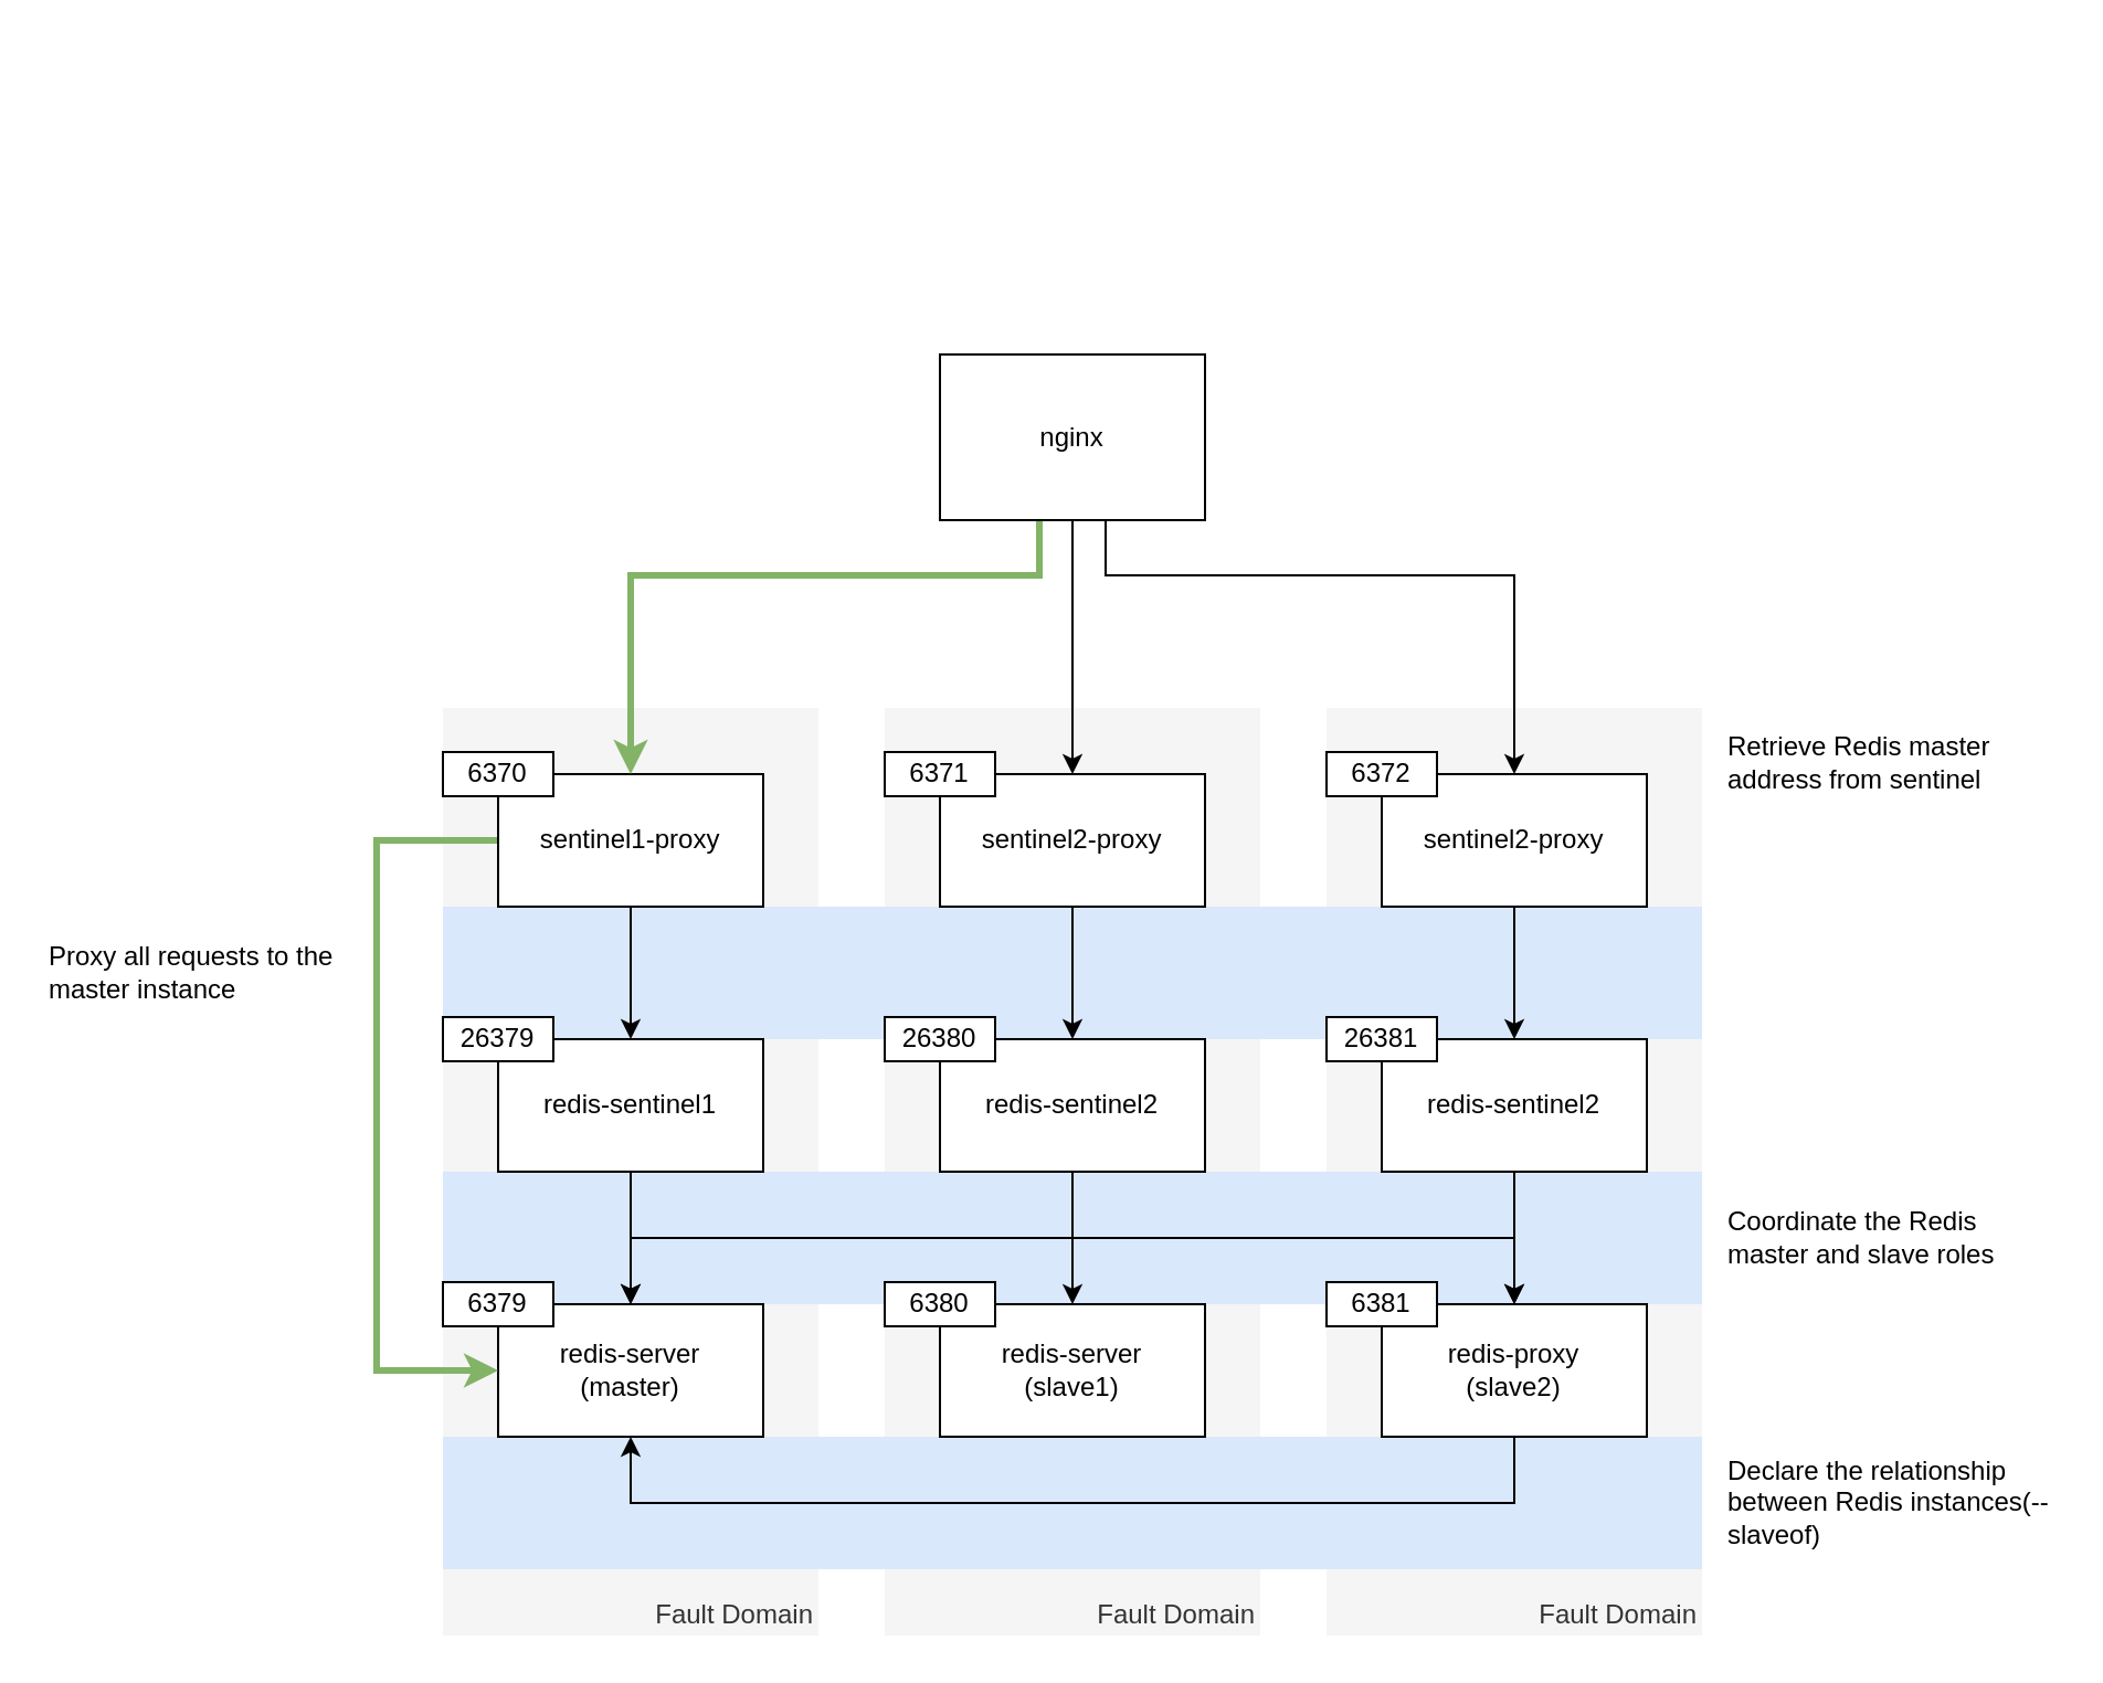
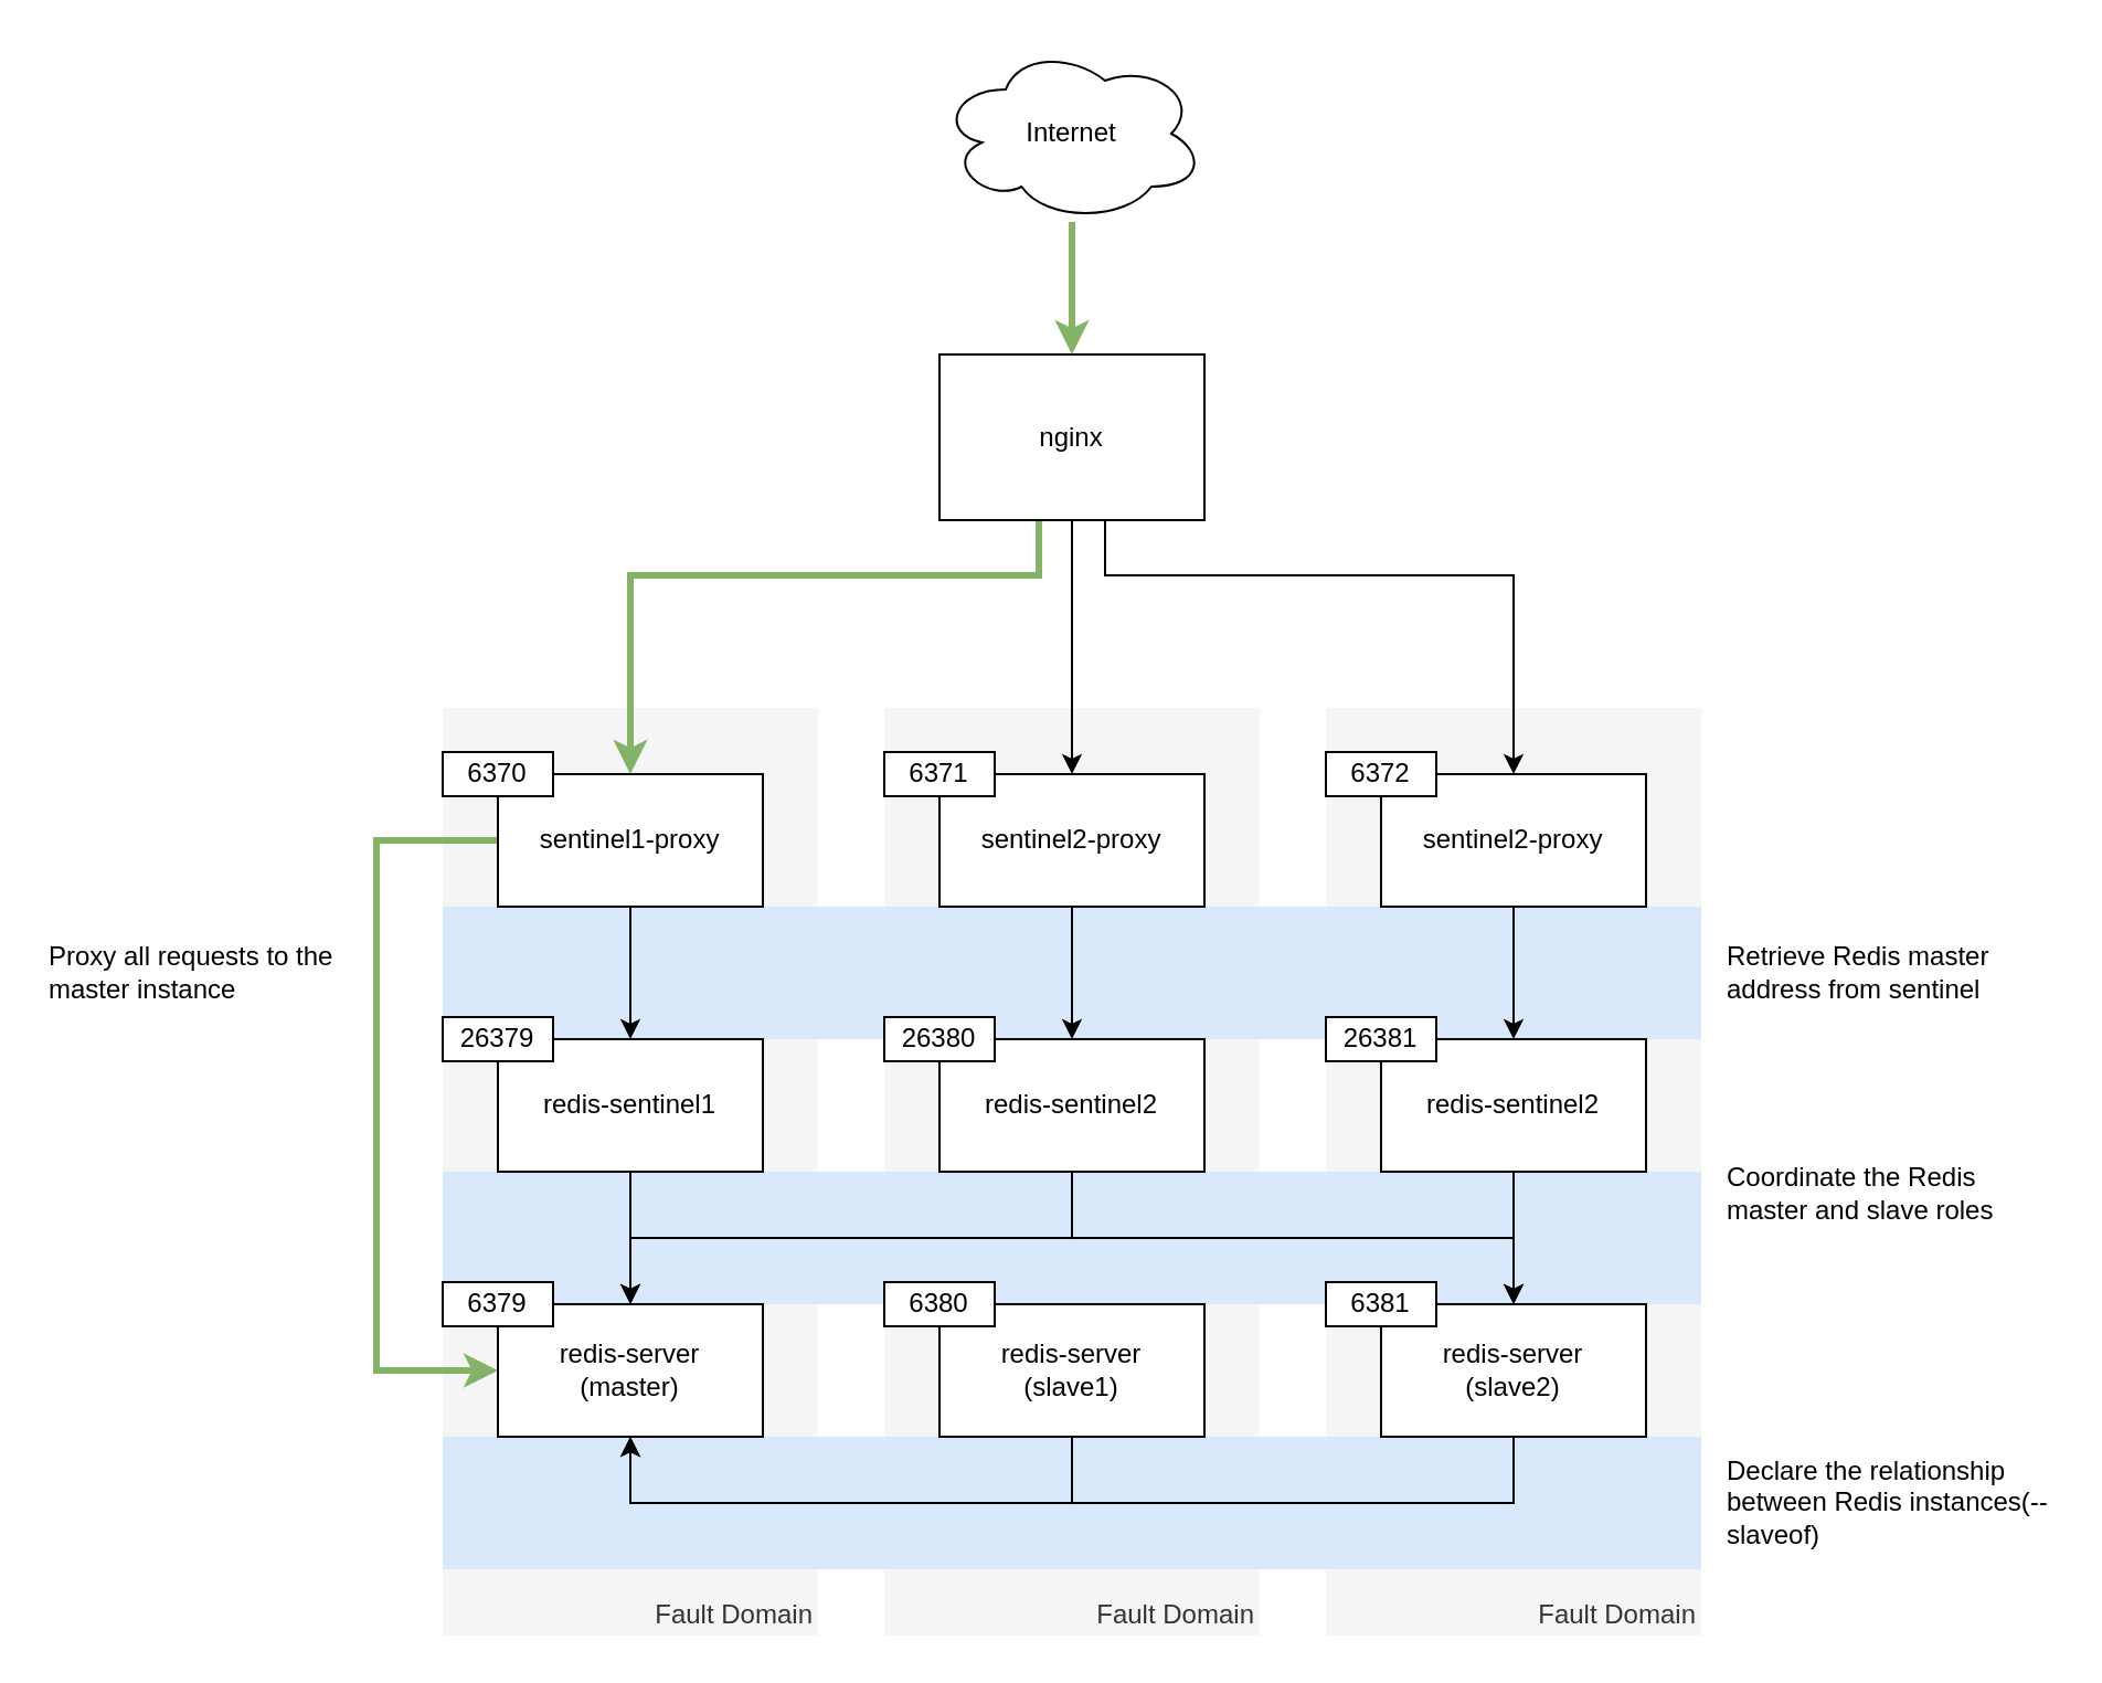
  <mxCell id="0" />
  <mxCell id="1" parent="0" />
  <mxCell id="2" value="Fault Domain" style="rounded=0;whiteSpace=wrap;html=1;fillColor=#f5f5f5;fontColor=#333333;strokeColor=none;verticalAlign=bottom;align=right;" vertex="1" parent="1"><mxGeometry x="200" y="320" width="170" height="420" as="geometry" /></mxCell>
  <mxCell id="3" value="Fault Domain" style="rounded=0;whiteSpace=wrap;html=1;fillColor=#f5f5f5;fontColor=#333333;strokeColor=none;verticalAlign=bottom;align=right;" vertex="1" parent="1"><mxGeometry x="400" y="320" width="170" height="420" as="geometry" /></mxCell>
  <mxCell id="4" value="Fault Domain" style="rounded=0;whiteSpace=wrap;html=1;fillColor=#f5f5f5;fontColor=#333333;strokeColor=none;verticalAlign=bottom;align=right;" vertex="1" parent="1"><mxGeometry x="600" y="320" width="170" height="420" as="geometry" /></mxCell>
  <mxCell id="5" value="" style="rounded=0;whiteSpace=wrap;html=1;strokeColor=none;fillColor=#dae8fc;" vertex="1" parent="1"><mxGeometry x="200" y="650" width="570" height="60" as="geometry" /></mxCell>
  <mxCell id="6" value="" style="rounded=0;whiteSpace=wrap;html=1;strokeColor=none;fillColor=#dae8fc;" vertex="1" parent="1"><mxGeometry x="200" y="530" width="570" height="60" as="geometry" /></mxCell>
  <mxCell id="7" value="" style="rounded=0;whiteSpace=wrap;html=1;strokeColor=none;fillColor=#dae8fc;" vertex="1" parent="1"><mxGeometry x="200" y="410" width="570" height="60" as="geometry" /></mxCell>
  <mxCell id="8" value="&lt;div&gt;redis-server&lt;br&gt;&lt;/div&gt;&lt;div&gt;(master)&lt;br&gt;&lt;/div&gt;" style="rounded=0;whiteSpace=wrap;html=1;" vertex="1" parent="1"><mxGeometry x="225" y="590" width="120" height="60" as="geometry" /></mxCell>
  <mxCell id="9" style="edgeStyle=orthogonalEdgeStyle;rounded=0;orthogonalLoop=1;jettySize=auto;html=1;" edge="1" parent="1" source="12" target="8"><mxGeometry relative="1" as="geometry" /></mxCell>
- <mxCell id="10" style="edgeStyle=orthogonalEdgeStyle;rounded=0;orthogonalLoop=1;jettySize=auto;html=1;" edge="1" parent="1" source="12" target="17"><mxGeometry relative="1" as="geometry"><Array as="points"><mxPoint x="285" y="560" /><mxPoint x="485" y="560" /></Array></mxGeometry></mxCell>
  <mxCell id="11" style="edgeStyle=orthogonalEdgeStyle;rounded=0;orthogonalLoop=1;jettySize=auto;html=1;" edge="1" parent="1" source="12" target="23"><mxGeometry relative="1" as="geometry"><Array as="points"><mxPoint x="285" y="560" /><mxPoint x="685" y="560" /></Array></mxGeometry></mxCell>
  <mxCell id="12" value="redis-sentinel1" style="rounded=0;whiteSpace=wrap;html=1;" vertex="1" parent="1"><mxGeometry x="225" y="470" width="120" height="60" as="geometry" /></mxCell>
  <mxCell id="13" style="edgeStyle=orthogonalEdgeStyle;rounded=0;orthogonalLoop=1;jettySize=auto;html=1;" edge="1" parent="1" source="15" target="12"><mxGeometry relative="1" as="geometry" /></mxCell>
  <mxCell id="14" style="edgeStyle=orthogonalEdgeStyle;rounded=0;orthogonalLoop=1;jettySize=auto;html=1;fillColor=#d5e8d4;strokeColor=#82b366;strokeWidth=3;" edge="1" parent="1" source="15" target="8"><mxGeometry relative="1" as="geometry"><Array as="points"><mxPoint x="170" y="380" /><mxPoint x="170" y="620" /></Array></mxGeometry></mxCell>
  <mxCell id="15" value="sentinel1-proxy" style="rounded=0;whiteSpace=wrap;html=1;" vertex="1" parent="1"><mxGeometry x="225" y="350" width="120" height="60" as="geometry" /></mxCell>
+ <mxCell id="16" style="edgeStyle=orthogonalEdgeStyle;rounded=0;orthogonalLoop=1;jettySize=auto;html=1;" edge="1" parent="1" source="17" target="8"><mxGeometry relative="1" as="geometry"><Array as="points"><mxPoint x="485" y="680" /><mxPoint x="285" y="680" /></Array></mxGeometry></mxCell>
  <mxCell id="17" value="&lt;div&gt;redis-server&lt;br&gt;&lt;/div&gt;&lt;div&gt;(slave1)&lt;br&gt;&lt;/div&gt;" style="rounded=0;whiteSpace=wrap;html=1;" vertex="1" parent="1"><mxGeometry x="425" y="590" width="120" height="60" as="geometry" /></mxCell>
  <mxCell id="18" style="edgeStyle=orthogonalEdgeStyle;rounded=0;orthogonalLoop=1;jettySize=auto;html=1;" edge="1" parent="1" source="19" target="8"><mxGeometry relative="1" as="geometry"><Array as="points"><mxPoint x="485" y="560" /><mxPoint x="285" y="560" /></Array></mxGeometry></mxCell>
  <mxCell id="19" value="redis-sentinel2" style="rounded=0;whiteSpace=wrap;html=1;" vertex="1" parent="1"><mxGeometry x="425" y="470" width="120" height="60" as="geometry" /></mxCell>
  <mxCell id="20" style="edgeStyle=orthogonalEdgeStyle;rounded=0;orthogonalLoop=1;jettySize=auto;html=1;" edge="1" parent="1" source="21" target="19"><mxGeometry relative="1" as="geometry" /></mxCell>
  <mxCell id="21" value="sentinel2-proxy" style="rounded=0;whiteSpace=wrap;html=1;" vertex="1" parent="1"><mxGeometry x="425" y="350" width="120" height="60" as="geometry" /></mxCell>
  <mxCell id="22" style="edgeStyle=orthogonalEdgeStyle;rounded=0;orthogonalLoop=1;jettySize=auto;html=1;" edge="1" parent="1" source="23" target="8"><mxGeometry relative="1" as="geometry"><Array as="points"><mxPoint x="685" y="680" /><mxPoint x="285" y="680" /></Array></mxGeometry></mxCell>
- <mxCell id="23" value="&lt;div&gt;redis-proxy&lt;br&gt;&lt;/div&gt;&lt;div&gt;(slave2)&lt;br&gt;&lt;/div&gt;" style="rounded=0;whiteSpace=wrap;html=1;" vertex="1" parent="1"><mxGeometry x="625" y="590" width="120" height="60" as="geometry" /></mxCell>
+ <mxCell id="23" value="&lt;div&gt;redis-server&lt;br&gt;&lt;/div&gt;&lt;div&gt;(slave2)&lt;br&gt;&lt;/div&gt;" style="rounded=0;whiteSpace=wrap;html=1;" vertex="1" parent="1"><mxGeometry x="625" y="590" width="120" height="60" as="geometry" /></mxCell>
  <mxCell id="24" style="edgeStyle=orthogonalEdgeStyle;rounded=0;orthogonalLoop=1;jettySize=auto;html=1;" edge="1" parent="1" source="25" target="23"><mxGeometry relative="1" as="geometry" /></mxCell>
  <mxCell id="25" value="redis-sentinel2" style="rounded=0;whiteSpace=wrap;html=1;" vertex="1" parent="1"><mxGeometry x="625" y="470" width="120" height="60" as="geometry" /></mxCell>
  <mxCell id="26" style="edgeStyle=orthogonalEdgeStyle;rounded=0;orthogonalLoop=1;jettySize=auto;html=1;" edge="1" parent="1" source="27" target="25"><mxGeometry relative="1" as="geometry" /></mxCell>
  <mxCell id="27" value="sentinel2-proxy" style="rounded=0;whiteSpace=wrap;html=1;" vertex="1" parent="1"><mxGeometry x="625" y="350" width="120" height="60" as="geometry" /></mxCell>
  <mxCell id="28" style="edgeStyle=orthogonalEdgeStyle;rounded=0;orthogonalLoop=1;jettySize=auto;html=1;fillColor=#d5e8d4;strokeColor=#82b366;strokeWidth=3;" edge="1" parent="1" source="31" target="15"><mxGeometry relative="1" as="geometry"><Array as="points"><mxPoint x="470" y="260" /><mxPoint x="285" y="260" /></Array></mxGeometry></mxCell>
  <mxCell id="29" style="edgeStyle=orthogonalEdgeStyle;rounded=0;orthogonalLoop=1;jettySize=auto;html=1;" edge="1" parent="1" source="31" target="21"><mxGeometry relative="1" as="geometry" /></mxCell>
  <mxCell id="30" style="edgeStyle=orthogonalEdgeStyle;rounded=0;orthogonalLoop=1;jettySize=auto;html=1;" edge="1" parent="1" source="31" target="27"><mxGeometry relative="1" as="geometry"><Array as="points"><mxPoint x="500" y="260" /><mxPoint x="685" y="260" /></Array></mxGeometry></mxCell>
  <mxCell id="31" value="nginx" style="rounded=0;whiteSpace=wrap;html=1;" vertex="1" parent="1"><mxGeometry x="425" y="160" width="120" height="75" as="geometry" /></mxCell>
+ <mxCell id="32" style="edgeStyle=orthogonalEdgeStyle;rounded=0;orthogonalLoop=1;jettySize=auto;html=1;fillColor=#d5e8d4;strokeColor=#82b366;strokeWidth=3;" edge="1" parent="1" source="33" target="31"><mxGeometry relative="1" as="geometry" /></mxCell>
+ <mxCell id="33" value="Internet" style="ellipse;shape=cloud;whiteSpace=wrap;html=1;" vertex="1" parent="1"><mxGeometry x="425" y="20" width="120" height="80" as="geometry" /></mxCell>
  <mxCell id="34" value="6379" style="text;html=1;align=center;verticalAlign=middle;whiteSpace=wrap;rounded=0;fillColor=default;strokeColor=default;" vertex="1" parent="1"><mxGeometry x="200" y="580" width="50" height="20" as="geometry" /></mxCell>
  <mxCell id="35" value="6380" style="text;html=1;align=center;verticalAlign=middle;whiteSpace=wrap;rounded=0;fillColor=default;strokeColor=default;" vertex="1" parent="1"><mxGeometry x="400" y="580" width="50" height="20" as="geometry" /></mxCell>
  <mxCell id="36" value="6381" style="text;html=1;align=center;verticalAlign=middle;whiteSpace=wrap;rounded=0;fillColor=default;strokeColor=default;" vertex="1" parent="1"><mxGeometry x="600" y="580" width="50" height="20" as="geometry" /></mxCell>
  <mxCell id="37" value="26381" style="text;html=1;align=center;verticalAlign=middle;whiteSpace=wrap;rounded=0;fillColor=default;strokeColor=default;" vertex="1" parent="1"><mxGeometry x="600" y="460" width="50" height="20" as="geometry" /></mxCell>
  <mxCell id="38" value="26380" style="text;html=1;align=center;verticalAlign=middle;whiteSpace=wrap;rounded=0;fillColor=default;strokeColor=default;" vertex="1" parent="1"><mxGeometry x="400" y="460" width="50" height="20" as="geometry" /></mxCell>
  <mxCell id="39" value="26379" style="text;html=1;align=center;verticalAlign=middle;whiteSpace=wrap;rounded=0;fillColor=default;strokeColor=default;" vertex="1" parent="1"><mxGeometry x="200" y="460" width="50" height="20" as="geometry" /></mxCell>
  <mxCell id="40" value="6370" style="text;html=1;align=center;verticalAlign=middle;whiteSpace=wrap;rounded=0;fillColor=default;strokeColor=default;" vertex="1" parent="1"><mxGeometry x="200" y="340" width="50" height="20" as="geometry" /></mxCell>
  <mxCell id="41" value="6371" style="text;html=1;align=center;verticalAlign=middle;whiteSpace=wrap;rounded=0;fillColor=default;strokeColor=default;" vertex="1" parent="1"><mxGeometry x="400" y="340" width="50" height="20" as="geometry" /></mxCell>
  <mxCell id="42" value="6372" style="text;html=1;align=center;verticalAlign=middle;whiteSpace=wrap;rounded=0;fillColor=default;strokeColor=default;" vertex="1" parent="1"><mxGeometry x="600" y="340" width="50" height="20" as="geometry" /></mxCell>
- <mxCell id="43" value="Retrieve Redis master address from sentinel" style="text;html=1;strokeColor=none;fillColor=none;align=left;verticalAlign=middle;whiteSpace=wrap;rounded=0;" vertex="1" parent="1"><mxGeometry x="780" y="315" width="150" height="60" as="geometry" /></mxCell>
- <mxCell id="44" value="Coordinate the Redis master and slave roles" style="text;html=1;strokeColor=none;fillColor=none;align=left;verticalAlign=middle;whiteSpace=wrap;rounded=0;" vertex="1" parent="1"><mxGeometry x="780" y="530" width="150" height="60" as="geometry" /></mxCell>
+ <mxCell id="43" value="Retrieve Redis master address from sentinel" style="text;html=1;strokeColor=none;fillColor=none;align=left;verticalAlign=middle;whiteSpace=wrap;rounded=0;" vertex="1" parent="1"><mxGeometry x="780" y="410" width="150" height="60" as="geometry" /></mxCell>
+ <mxCell id="44" value="Coordinate the Redis master and slave roles" style="text;html=1;strokeColor=none;fillColor=none;align=left;verticalAlign=middle;whiteSpace=wrap;rounded=0;" vertex="1" parent="1"><mxGeometry x="780" y="510" width="150" height="60" as="geometry" /></mxCell>
  <mxCell id="45" value="Declare the relationship between Redis instances(--slaveof)" style="text;html=1;strokeColor=none;fillColor=none;align=left;verticalAlign=middle;whiteSpace=wrap;rounded=0;" vertex="1" parent="1"><mxGeometry x="780" y="650" width="150" height="60" as="geometry" /></mxCell>
  <mxCell id="46" value="Proxy all requests to the master instance" style="text;html=1;strokeColor=none;fillColor=none;align=left;verticalAlign=middle;whiteSpace=wrap;rounded=0;" vertex="1" parent="1"><mxGeometry x="20" y="410" width="140" height="60" as="geometry" /></mxCell>
